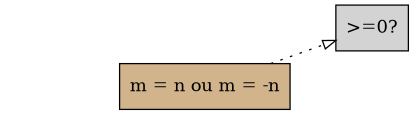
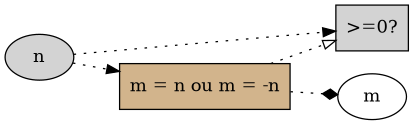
  digraph {
    rankdir=LR
    node [fillcolor=lightgrey shape=ellipse style=filled]
    edge [arrowhead=normal style=dotted]
+   n1 [label=n]
    n2 [label=">=0?" shape=box]
    n3 [fillcolor=tan label="m = n ou m = -n" shape=box]
+   n4 [fillcolor=white label=m]
+   n1 -> n2
+   n1 -> n3
    n3 -> n2 [arrowhead=onormal]
+   n3 -> n4 [arrowhead=diamond]
  }
